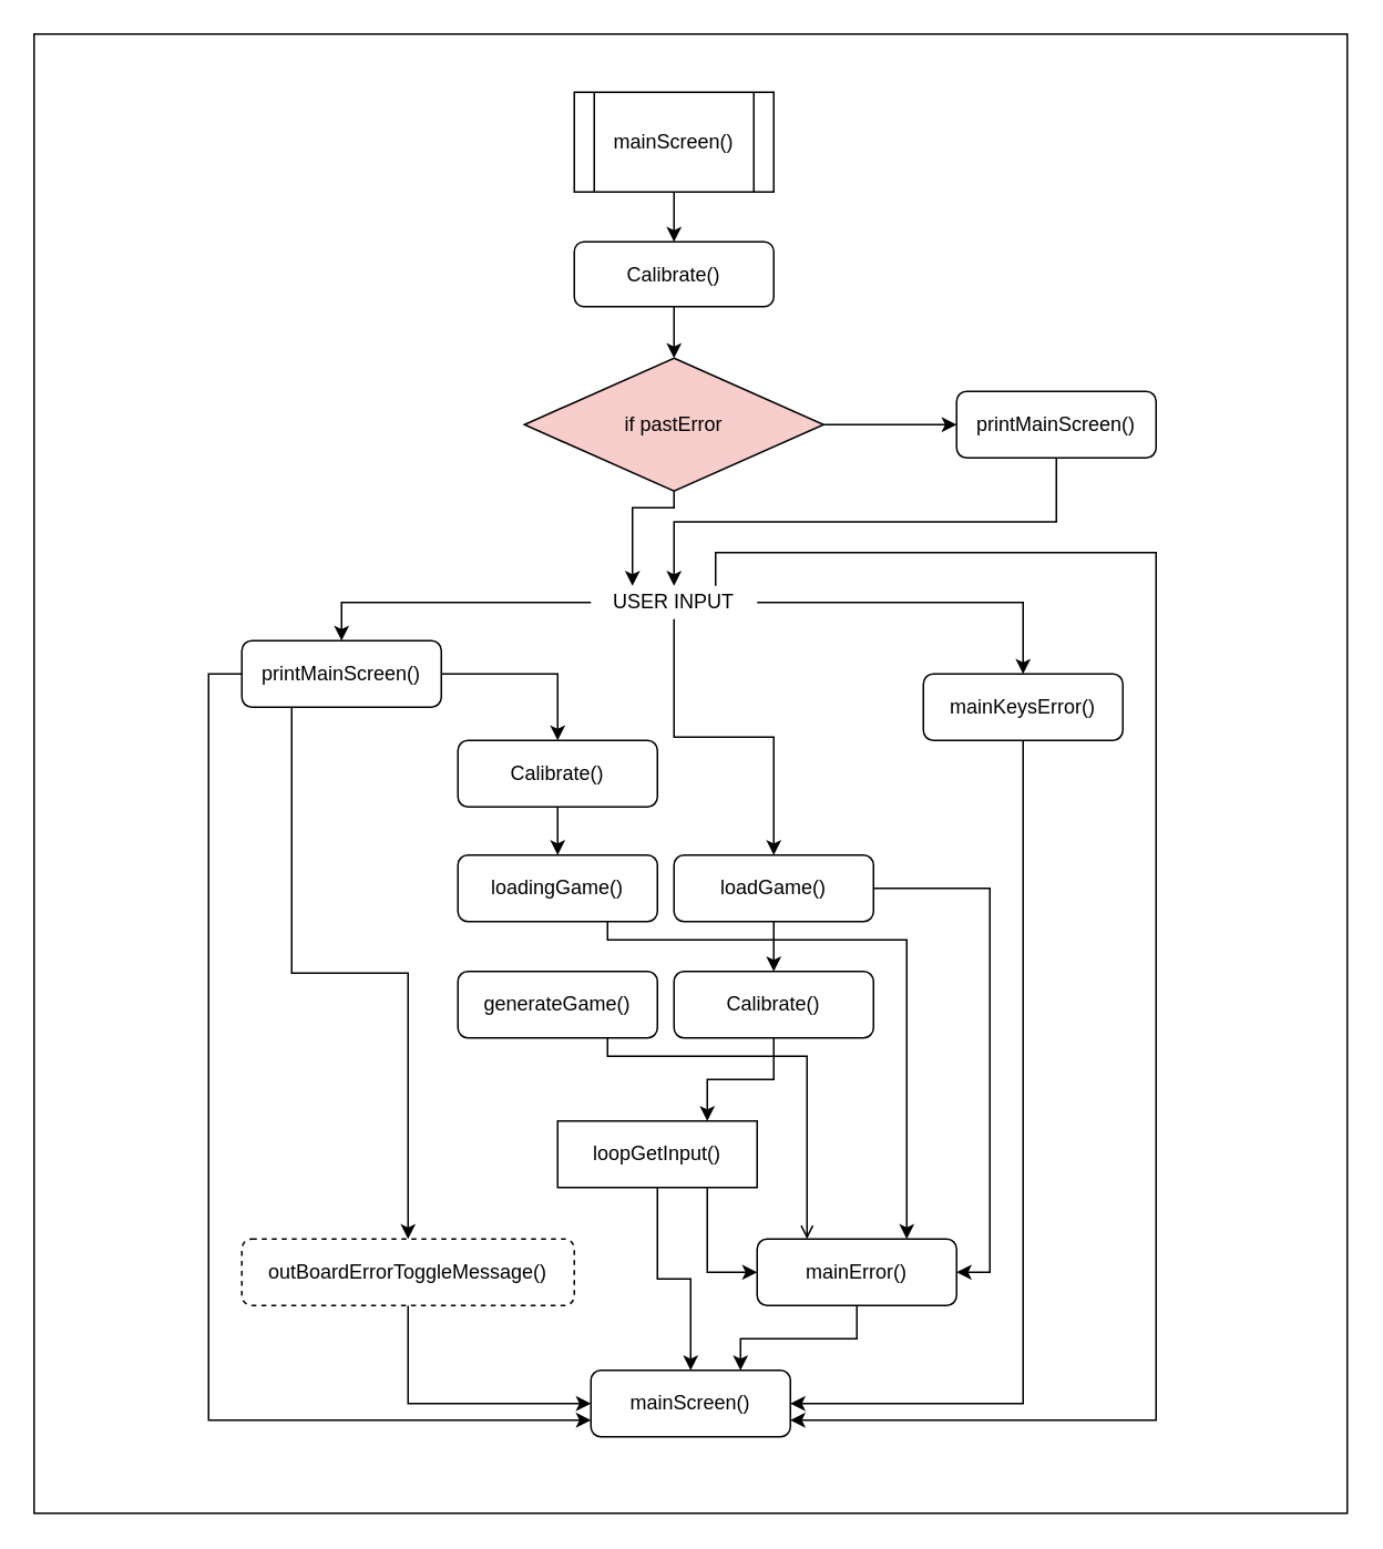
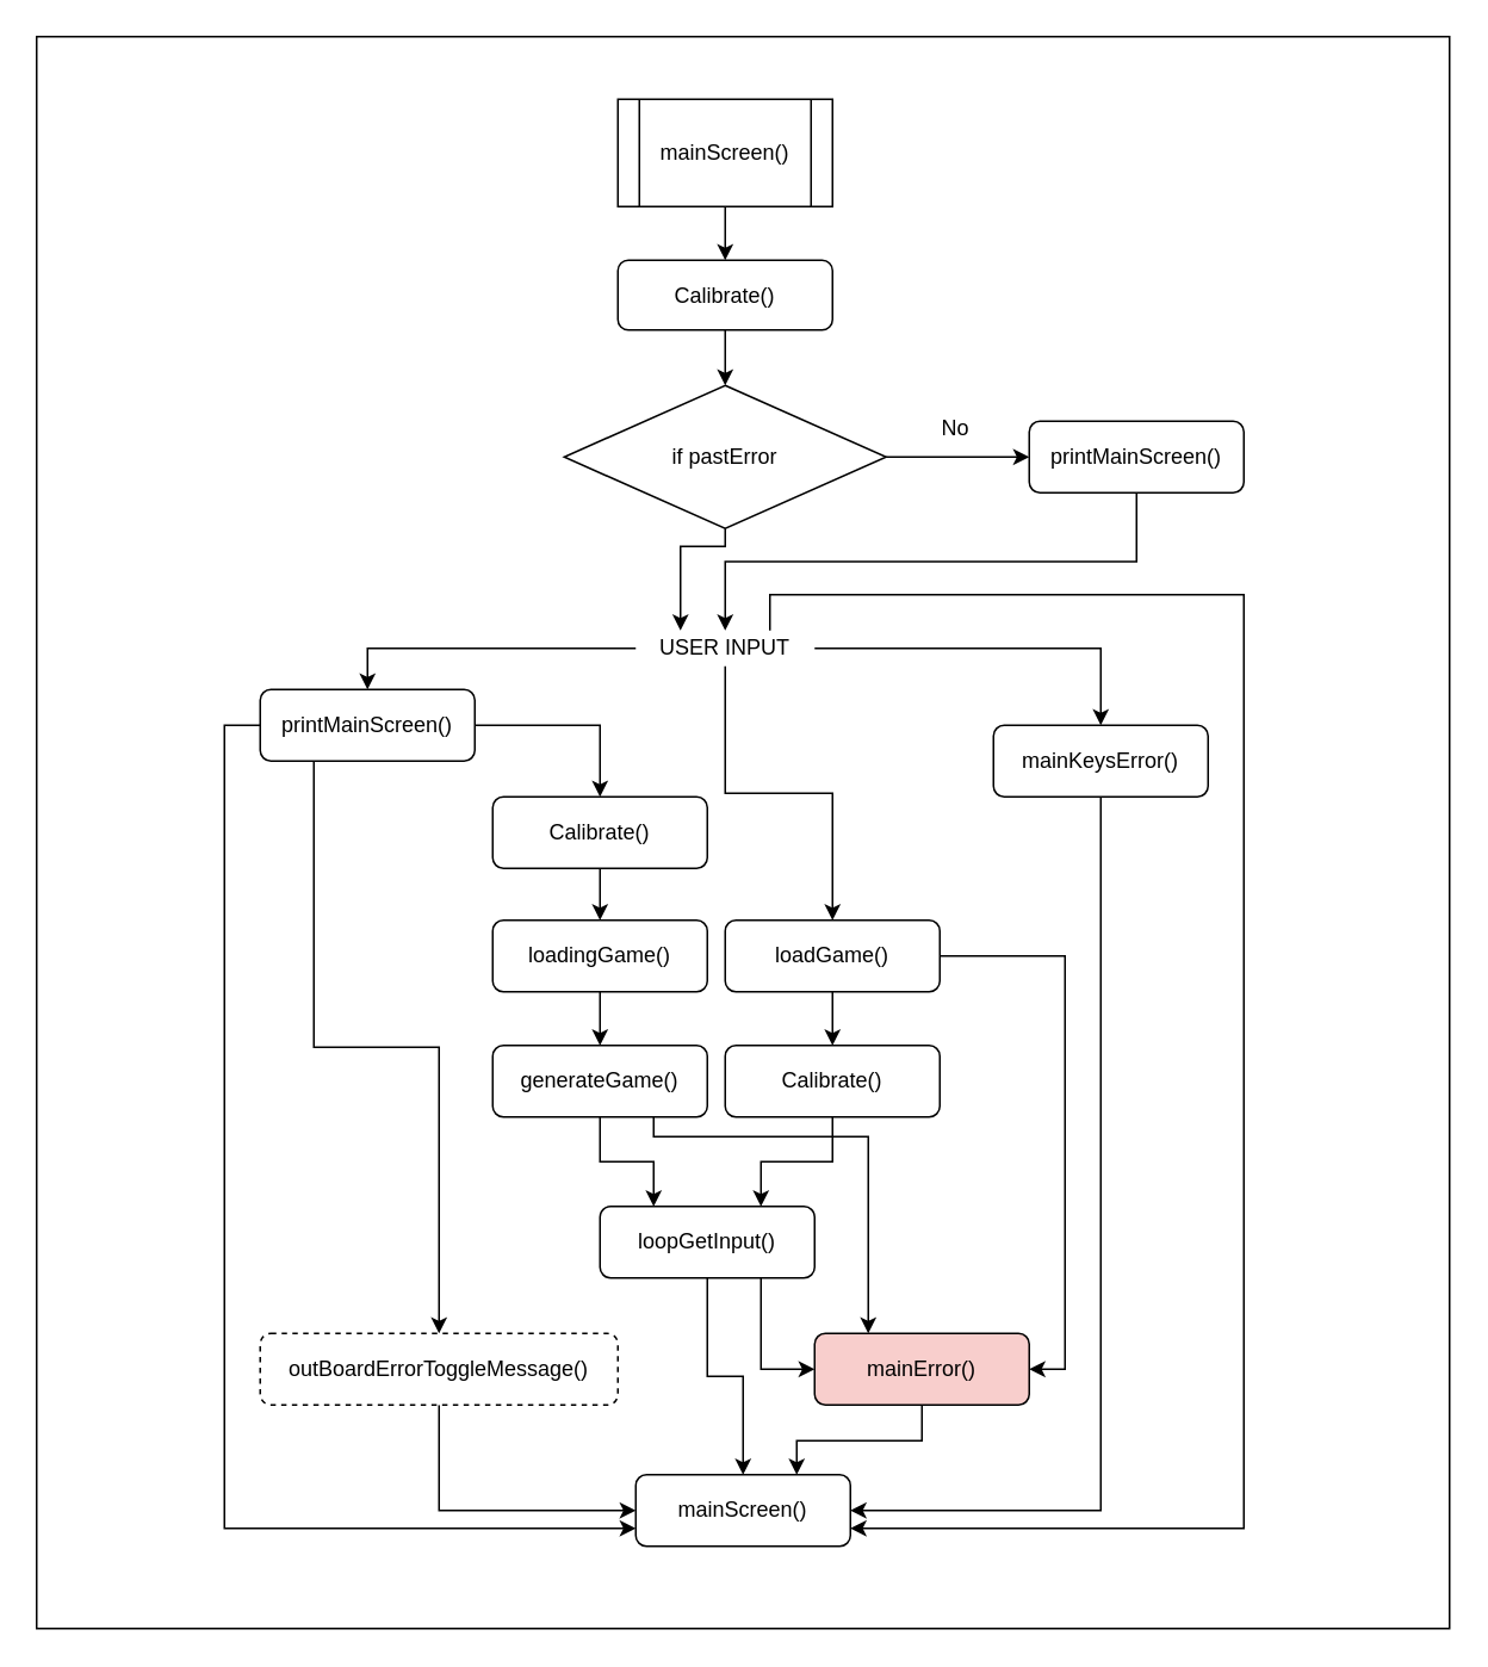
  <mxCell id="0" />
  <mxCell id="1" parent="0" />
  <mxCell id="2" value="" style="rounded=0;whiteSpace=wrap;html=1;" vertex="1" parent="1"><mxGeometry x="20" y="20" width="790" height="890" as="geometry" /></mxCell>
  <mxCell id="3" style="edgeStyle=orthogonalEdgeStyle;rounded=0;orthogonalLoop=1;jettySize=auto;html=1;exitX=0.5;exitY=1;exitDx=0;exitDy=0;entryX=0.5;entryY=0;entryDx=0;entryDy=0;strokeColor=#000000;fillColor=#000000;" edge="1" parent="1" source="4" target="38"><mxGeometry relative="1" as="geometry" /></mxCell>
  <mxCell id="4" value="printMainScreen()" style="rounded=1;whiteSpace=wrap;html=1;fontSize=12;glass=0;strokeWidth=1;shadow=0;" parent="1" vertex="1"><mxGeometry x="575" y="235" width="120" height="40" as="geometry" /></mxCell>
  <mxCell id="5" style="edgeStyle=orthogonalEdgeStyle;rounded=0;orthogonalLoop=1;jettySize=auto;html=1;exitX=0.5;exitY=1;exitDx=0;exitDy=0;entryX=0.5;entryY=0;entryDx=0;entryDy=0;" edge="1" parent="1" source="6" target="12"><mxGeometry relative="1" as="geometry" /></mxCell>
  <mxCell id="6" value="Calibrate()" style="rounded=1;whiteSpace=wrap;html=1;" vertex="1" parent="1"><mxGeometry x="345" y="145" width="120" height="39" as="geometry" /></mxCell>
  <mxCell id="7" value="mainScreen()" style="rounded=1;whiteSpace=wrap;html=1;fontSize=12;glass=0;strokeWidth=1;shadow=0;" vertex="1" parent="1"><mxGeometry x="355" y="824" width="120" height="40" as="geometry" /></mxCell>
  <mxCell id="8" style="edgeStyle=orthogonalEdgeStyle;rounded=0;orthogonalLoop=1;jettySize=auto;html=1;exitX=0.5;exitY=1;exitDx=0;exitDy=0;entryX=0.5;entryY=0;entryDx=0;entryDy=0;" edge="1" parent="1" source="9" target="6"><mxGeometry relative="1" as="geometry" /></mxCell>
  <mxCell id="9" value="mainScreen()" style="shape=process;whiteSpace=wrap;html=1;backgroundOutline=1;" vertex="1" parent="1"><mxGeometry x="345" y="55" width="120" height="60" as="geometry" /></mxCell>
  <mxCell id="10" style="edgeStyle=orthogonalEdgeStyle;rounded=0;orthogonalLoop=1;jettySize=auto;html=1;exitX=1;exitY=0.5;exitDx=0;exitDy=0;entryX=0;entryY=0.5;entryDx=0;entryDy=0;" edge="1" parent="1" source="12" target="4"><mxGeometry relative="1" as="geometry" /></mxCell>
  <mxCell id="11" style="edgeStyle=orthogonalEdgeStyle;rounded=0;orthogonalLoop=1;jettySize=auto;html=1;exitX=0.5;exitY=1;exitDx=0;exitDy=0;entryX=0.25;entryY=0;entryDx=0;entryDy=0;strokeColor=#000000;fillColor=#000000;" edge="1" parent="1" source="12" target="38"><mxGeometry relative="1" as="geometry"><Array as="points"><mxPoint x="405" y="305" /><mxPoint x="380" y="305" /></Array></mxGeometry></mxCell>
- <mxCell id="12" value="if pastError" style="rhombus;whiteSpace=wrap;html=1;fillColor=#f8cecc;" vertex="1" parent="1"><mxGeometry x="315" y="215" width="180" height="80" as="geometry" /></mxCell>
+ <mxCell id="12" value="if pastError" style="rhombus;whiteSpace=wrap;html=1;" vertex="1" parent="1"><mxGeometry x="315" y="215" width="180" height="80" as="geometry" /></mxCell>
+ <mxCell id="13" value="No" style="text;html=1;strokeColor=none;fillColor=none;align=center;verticalAlign=middle;whiteSpace=wrap;rounded=0;" vertex="1" parent="1"><mxGeometry x="514" y="229" width="40" height="20" as="geometry" /></mxCell>
  <mxCell id="14" style="edgeStyle=orthogonalEdgeStyle;rounded=0;orthogonalLoop=1;jettySize=auto;html=1;exitX=0.25;exitY=1;exitDx=0;exitDy=0;entryX=0.5;entryY=0;entryDx=0;entryDy=0;" edge="1" parent="1" source="17" target="33"><mxGeometry relative="1" as="geometry" /></mxCell>
  <mxCell id="15" style="edgeStyle=orthogonalEdgeStyle;rounded=0;orthogonalLoop=1;jettySize=auto;html=1;exitX=0;exitY=0.5;exitDx=0;exitDy=0;entryX=0;entryY=0.75;entryDx=0;entryDy=0;" edge="1" parent="1" source="17" target="7"><mxGeometry relative="1" as="geometry" /></mxCell>
  <mxCell id="16" style="edgeStyle=orthogonalEdgeStyle;rounded=0;orthogonalLoop=1;jettySize=auto;html=1;exitX=1;exitY=0.5;exitDx=0;exitDy=0;entryX=0.5;entryY=0;entryDx=0;entryDy=0;strokeColor=#000000;fillColor=#000000;" edge="1" parent="1" source="17" target="42"><mxGeometry relative="1" as="geometry" /></mxCell>
  <mxCell id="17" value="printMainScreen()" style="rounded=1;whiteSpace=wrap;html=1;fontSize=12;glass=0;strokeWidth=1;shadow=0;" vertex="1" parent="1"><mxGeometry x="145" y="385" width="120" height="40" as="geometry" /></mxCell>
- <mxCell id="19" style="edgeStyle=orthogonalEdgeStyle;rounded=0;orthogonalLoop=1;jettySize=auto;html=1;exitX=0.75;exitY=1;exitDx=0;exitDy=0;entryX=0.75;entryY=0;entryDx=0;entryDy=0;" edge="1" parent="1" source="20" target="44"><mxGeometry relative="1" as="geometry"><Array as="points"><mxPoint x="365" y="565" /><mxPoint x="545" y="565" /></Array></mxGeometry></mxCell>
+ <mxCell id="18" style="edgeStyle=orthogonalEdgeStyle;rounded=0;orthogonalLoop=1;jettySize=auto;html=1;exitX=0.5;exitY=1;exitDx=0;exitDy=0;entryX=0.5;entryY=0;entryDx=0;entryDy=0;" edge="1" parent="1" source="20" target="23"><mxGeometry relative="1" as="geometry" /></mxCell>
  <mxCell id="20" value="loadingGame()" style="rounded=1;whiteSpace=wrap;html=1;fontSize=12;glass=0;strokeWidth=1;shadow=0;" vertex="1" parent="1"><mxGeometry x="275" y="514" width="120" height="40" as="geometry" /></mxCell>
- <mxCell id="22" style="edgeStyle=orthogonalEdgeStyle;rounded=0;orthogonalLoop=1;jettySize=auto;html=1;exitX=0.75;exitY=1;exitDx=0;exitDy=0;entryX=0.25;entryY=0;entryDx=0;entryDy=0;endArrow=open;" edge="1" parent="1" source="23" target="44"><mxGeometry relative="1" as="geometry"><Array as="points"><mxPoint x="365" y="635" /><mxPoint x="485" y="635" /></Array></mxGeometry></mxCell>
+ <mxCell id="21" style="edgeStyle=orthogonalEdgeStyle;rounded=0;orthogonalLoop=1;jettySize=auto;html=1;exitX=0.5;exitY=1;exitDx=0;exitDy=0;entryX=0.25;entryY=0;entryDx=0;entryDy=0;" edge="1" parent="1" source="23" target="26"><mxGeometry relative="1" as="geometry" /></mxCell>
+ <mxCell id="22" style="edgeStyle=orthogonalEdgeStyle;rounded=0;orthogonalLoop=1;jettySize=auto;html=1;exitX=0.75;exitY=1;exitDx=0;exitDy=0;entryX=0.25;entryY=0;entryDx=0;entryDy=0;" edge="1" parent="1" source="23" target="44"><mxGeometry relative="1" as="geometry"><Array as="points"><mxPoint x="365" y="635" /><mxPoint x="485" y="635" /></Array></mxGeometry></mxCell>
  <mxCell id="23" value="generateGame()" style="rounded=1;whiteSpace=wrap;html=1;fontSize=12;glass=0;strokeWidth=1;shadow=0;" vertex="1" parent="1"><mxGeometry x="275" y="584" width="120" height="40" as="geometry" /></mxCell>
  <mxCell id="24" style="edgeStyle=orthogonalEdgeStyle;rounded=0;orthogonalLoop=1;jettySize=auto;html=1;exitX=0.5;exitY=1;exitDx=0;exitDy=0;entryX=0.5;entryY=0;entryDx=0;entryDy=0;" edge="1" parent="1" source="26" target="7"><mxGeometry relative="1" as="geometry" /></mxCell>
  <mxCell id="25" style="edgeStyle=orthogonalEdgeStyle;rounded=0;orthogonalLoop=1;jettySize=auto;html=1;exitX=0.75;exitY=1;exitDx=0;exitDy=0;entryX=0;entryY=0.5;entryDx=0;entryDy=0;" edge="1" parent="1" source="26" target="44"><mxGeometry relative="1" as="geometry" /></mxCell>
- <mxCell id="26" value="loopGetInput()" style="whiteSpace=wrap;html=1;fontSize=12;glass=0;strokeWidth=1;shadow=0;rounded=0;" vertex="1" parent="1"><mxGeometry x="335" y="674" width="120" height="40" as="geometry" /></mxCell>
+ <mxCell id="26" value="loopGetInput()" style="rounded=1;whiteSpace=wrap;html=1;fontSize=12;glass=0;strokeWidth=1;shadow=0;" vertex="1" parent="1"><mxGeometry x="335" y="674" width="120" height="40" as="geometry" /></mxCell>
  <mxCell id="27" style="edgeStyle=orthogonalEdgeStyle;rounded=0;orthogonalLoop=1;jettySize=auto;html=1;exitX=0.5;exitY=1;exitDx=0;exitDy=0;entryX=0.5;entryY=0;entryDx=0;entryDy=0;" edge="1" parent="1" source="29" target="31"><mxGeometry relative="1" as="geometry" /></mxCell>
  <mxCell id="28" style="edgeStyle=orthogonalEdgeStyle;rounded=0;orthogonalLoop=1;jettySize=auto;html=1;exitX=1;exitY=0.5;exitDx=0;exitDy=0;entryX=1;entryY=0.5;entryDx=0;entryDy=0;strokeColor=#000000;fillColor=#000000;" edge="1" parent="1" source="29" target="44"><mxGeometry relative="1" as="geometry" /></mxCell>
  <mxCell id="29" value="loadGame()" style="rounded=1;whiteSpace=wrap;html=1;fontSize=12;glass=0;strokeWidth=1;shadow=0;" vertex="1" parent="1"><mxGeometry x="405" y="514" width="120" height="40" as="geometry" /></mxCell>
  <mxCell id="30" style="edgeStyle=orthogonalEdgeStyle;rounded=0;orthogonalLoop=1;jettySize=auto;html=1;exitX=0.5;exitY=1;exitDx=0;exitDy=0;entryX=0.75;entryY=0;entryDx=0;entryDy=0;" edge="1" parent="1" source="31" target="26"><mxGeometry relative="1" as="geometry" /></mxCell>
  <mxCell id="31" value="Calibrate()" style="rounded=1;whiteSpace=wrap;html=1;fontSize=12;glass=0;strokeWidth=1;shadow=0;" vertex="1" parent="1"><mxGeometry x="405" y="584" width="120" height="40" as="geometry" /></mxCell>
  <mxCell id="32" style="edgeStyle=orthogonalEdgeStyle;rounded=0;orthogonalLoop=1;jettySize=auto;html=1;exitX=0.5;exitY=1;exitDx=0;exitDy=0;entryX=0;entryY=0.5;entryDx=0;entryDy=0;" edge="1" parent="1" source="33" target="7"><mxGeometry relative="1" as="geometry" /></mxCell>
  <mxCell id="33" value="outBoardErrorToggleMessage()" style="rounded=1;whiteSpace=wrap;html=1;fontSize=12;glass=0;strokeWidth=1;shadow=0;dashed=1;" vertex="1" parent="1"><mxGeometry x="145" y="745" width="200" height="40" as="geometry" /></mxCell>
  <mxCell id="34" style="edgeStyle=orthogonalEdgeStyle;rounded=0;orthogonalLoop=1;jettySize=auto;html=1;exitX=1;exitY=0.5;exitDx=0;exitDy=0;entryX=0.5;entryY=0;entryDx=0;entryDy=0;" edge="1" parent="1" source="38" target="40"><mxGeometry relative="1" as="geometry" /></mxCell>
  <mxCell id="35" style="edgeStyle=orthogonalEdgeStyle;rounded=0;orthogonalLoop=1;jettySize=auto;html=1;exitX=0;exitY=0.5;exitDx=0;exitDy=0;" edge="1" parent="1" source="38" target="17"><mxGeometry relative="1" as="geometry" /></mxCell>
  <mxCell id="36" style="edgeStyle=orthogonalEdgeStyle;rounded=0;orthogonalLoop=1;jettySize=auto;html=1;exitX=0.75;exitY=0;exitDx=0;exitDy=0;entryX=1;entryY=0.75;entryDx=0;entryDy=0;strokeColor=#000000;fillColor=#000000;" edge="1" parent="1" source="38" target="7"><mxGeometry relative="1" as="geometry"><Array as="points"><mxPoint x="430" y="332" /><mxPoint x="695" y="332" /><mxPoint x="695" y="854" /></Array></mxGeometry></mxCell>
  <mxCell id="37" style="edgeStyle=orthogonalEdgeStyle;rounded=0;orthogonalLoop=1;jettySize=auto;html=1;exitX=0.5;exitY=1;exitDx=0;exitDy=0;entryX=0.5;entryY=0;entryDx=0;entryDy=0;strokeColor=#000000;fillColor=#000000;" edge="1" parent="1" source="38" target="29"><mxGeometry relative="1" as="geometry" /></mxCell>
  <mxCell id="38" value="USER INPUT" style="text;html=1;strokeColor=none;fillColor=none;align=center;verticalAlign=middle;whiteSpace=wrap;rounded=0;" vertex="1" parent="1"><mxGeometry x="355" y="352" width="100" height="20" as="geometry" /></mxCell>
  <mxCell id="39" style="edgeStyle=orthogonalEdgeStyle;rounded=0;orthogonalLoop=1;jettySize=auto;html=1;exitX=0.5;exitY=1;exitDx=0;exitDy=0;entryX=1;entryY=0.5;entryDx=0;entryDy=0;strokeColor=#000000;fillColor=#000000;" edge="1" parent="1" source="40" target="7"><mxGeometry relative="1" as="geometry" /></mxCell>
  <mxCell id="40" value="mainKeysError()" style="rounded=1;whiteSpace=wrap;html=1;fontSize=12;glass=0;strokeWidth=1;shadow=0;" vertex="1" parent="1"><mxGeometry x="555" y="405" width="120" height="40" as="geometry" /></mxCell>
  <mxCell id="41" style="edgeStyle=orthogonalEdgeStyle;rounded=0;orthogonalLoop=1;jettySize=auto;html=1;exitX=0.5;exitY=1;exitDx=0;exitDy=0;entryX=0.5;entryY=0;entryDx=0;entryDy=0;strokeColor=#000000;fillColor=#000000;" edge="1" parent="1" source="42" target="20"><mxGeometry relative="1" as="geometry" /></mxCell>
  <mxCell id="42" value="Calibrate()" style="rounded=1;whiteSpace=wrap;html=1;fontSize=12;glass=0;strokeWidth=1;shadow=0;" vertex="1" parent="1"><mxGeometry x="275" y="445" width="120" height="40" as="geometry" /></mxCell>
  <mxCell id="43" style="edgeStyle=orthogonalEdgeStyle;rounded=0;orthogonalLoop=1;jettySize=auto;html=1;exitX=0.5;exitY=1;exitDx=0;exitDy=0;entryX=0.75;entryY=0;entryDx=0;entryDy=0;" edge="1" parent="1" source="44" target="7"><mxGeometry relative="1" as="geometry" /></mxCell>
- <mxCell id="44" value="mainError()" style="rounded=1;whiteSpace=wrap;html=1;fontSize=12;glass=0;strokeWidth=1;shadow=0;" vertex="1" parent="1"><mxGeometry x="455" y="745" width="120" height="40" as="geometry" /></mxCell>
+ <mxCell id="44" value="mainError()" style="rounded=1;whiteSpace=wrap;html=1;fontSize=12;glass=0;strokeWidth=1;shadow=0;fillColor=#f8cecc;" vertex="1" parent="1"><mxGeometry x="455" y="745" width="120" height="40" as="geometry" /></mxCell>
